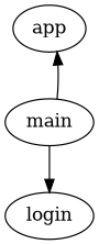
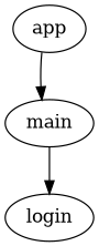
  digraph {
    fontname="DejaVu Serif"
    package="ru.kode.way.sample.compose.app.routing"
    node [fontname="DejaVu Serif" type=schema]
    edge [fontname="DejaVu Serif"]
    app [type=flow]
    main [resultType="ru.kode.way.sample.compose.main.routing.MainFlowResult"]
    login [resultType="ru.kode.way.sample.compose.login.routing.LoginFlowResult"]
-   main -> app
+   app -> main
    main -> login
  }
